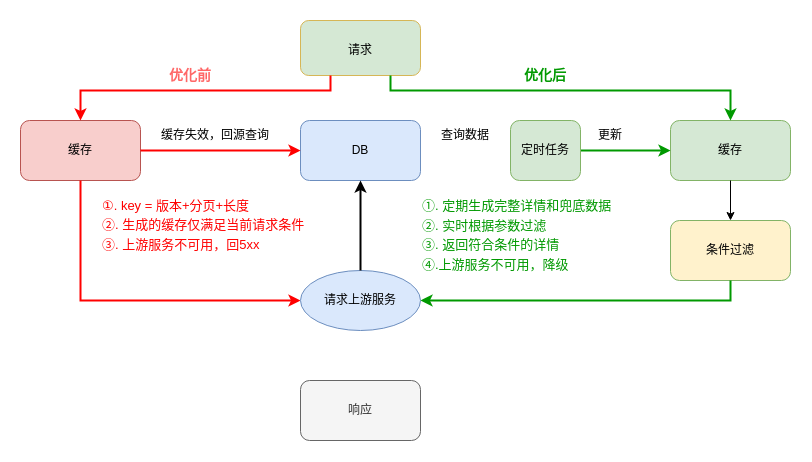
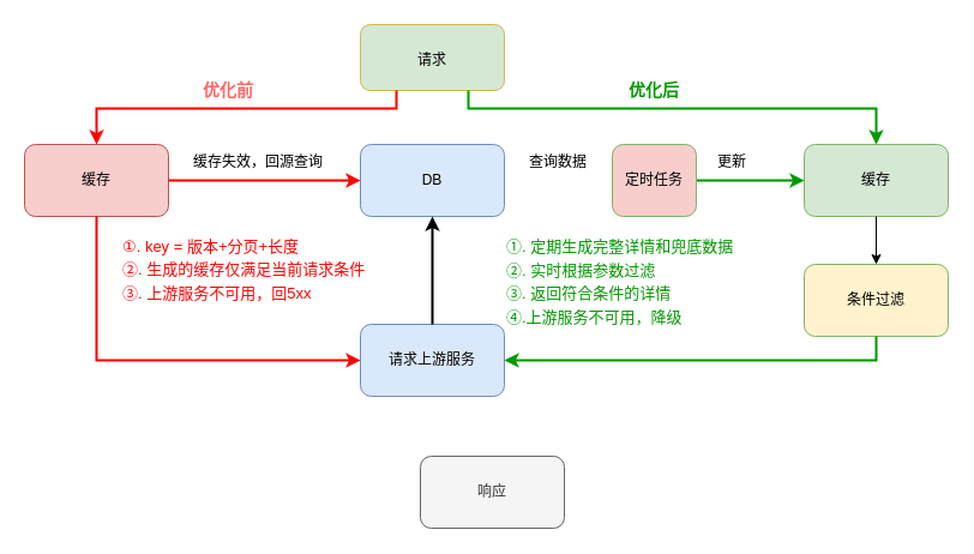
  <mxCell id="0" />
  <mxCell id="1" parent="0" />
  <mxCell id="2" value="" style="group" vertex="1" connectable="0" parent="1"><mxGeometry x="20" y="20" width="770" height="310" as="geometry" /></mxCell>
  <mxCell id="3" value="&lt;font style=&quot;font-size: 12px;&quot;&gt;请求&lt;/font&gt;" style="rounded=1;whiteSpace=wrap;html=1;fontSize=16;fillColor=#d5e8d4;strokeColor=#d6b656;" vertex="1" parent="2"><mxGeometry x="280" width="120" height="55" as="geometry" /></mxCell>
  <mxCell id="4" value="&lt;font style=&quot;font-size: 12px;&quot;&gt;缓存&lt;/font&gt;" style="rounded=1;whiteSpace=wrap;html=1;fontSize=12;fillColor=#f8cecc;strokeColor=#b85450;" vertex="1" parent="2"><mxGeometry y="100" width="120" height="60" as="geometry" /></mxCell>
  <mxCell id="5" value="&lt;font style=&quot;font-size: 12px;&quot;&gt;缓存&lt;/font&gt;" style="rounded=1;whiteSpace=wrap;html=1;fontSize=12;fillColor=#d5e8d4;strokeColor=#82b366;" vertex="1" parent="2"><mxGeometry x="650" y="100" width="120" height="60" as="geometry" /></mxCell>
  <mxCell id="6" value="" style="edgeStyle=orthogonalEdgeStyle;rounded=0;orthogonalLoop=1;jettySize=auto;html=1;strokeColor=#009900;strokeWidth=2;fontSize=12;endArrow=classic;endFill=1;" edge="1" parent="2" source="7" target="5"><mxGeometry relative="1" as="geometry" /></mxCell>
- <mxCell id="7" value="&lt;font style=&quot;font-size: 12px;&quot;&gt;定时任务&lt;/font&gt;" style="rounded=1;whiteSpace=wrap;html=1;fontSize=12;fillColor=#d5e8d4;strokeColor=#82b366;" vertex="1" parent="2"><mxGeometry x="490" y="100" width="70" height="60" as="geometry" /></mxCell>
+ <mxCell id="7" value="&lt;font style=&quot;font-size: 12px;&quot;&gt;定时任务&lt;/font&gt;" style="rounded=1;whiteSpace=wrap;html=1;fontSize=12;fillColor=#f8cecc;strokeColor=#82b366;" vertex="1" parent="2"><mxGeometry x="490" y="100" width="70" height="60" as="geometry" /></mxCell>
  <mxCell id="8" value="" style="endArrow=classic;html=1;rounded=0;fontSize=12;exitX=0.25;exitY=1;exitDx=0;exitDy=0;entryX=0.5;entryY=0;entryDx=0;entryDy=0;strokeColor=#FF0000;strokeWidth=2;endFill=1;" edge="1" parent="2" source="3" target="4"><mxGeometry width="50" height="50" relative="1" as="geometry"><mxPoint x="290" y="190" as="sourcePoint" /><mxPoint x="340" y="140" as="targetPoint" /><Array as="points"><mxPoint x="310" y="70" /><mxPoint x="60" y="70" /></Array></mxGeometry></mxCell>
  <mxCell id="9" value="" style="endArrow=classic;html=1;rounded=0;strokeColor=#009900;strokeWidth=2;fontSize=12;exitX=0.75;exitY=1;exitDx=0;exitDy=0;entryX=0.5;entryY=0;entryDx=0;entryDy=0;" edge="1" parent="2" source="3" target="5"><mxGeometry width="50" height="50" relative="1" as="geometry"><mxPoint x="290" y="190" as="sourcePoint" /><mxPoint x="340" y="140" as="targetPoint" /><Array as="points"><mxPoint x="370" y="70" /><mxPoint x="710" y="70" /></Array></mxGeometry></mxCell>
  <mxCell id="10" value="" style="endArrow=classic;html=1;rounded=0;strokeColor=#FF0000;strokeWidth=2;fontSize=12;exitX=0.5;exitY=1;exitDx=0;exitDy=0;entryX=0;entryY=0.5;entryDx=0;entryDy=0;" edge="1" parent="2" source="4" target="14"><mxGeometry width="50" height="50" relative="1" as="geometry"><mxPoint x="360" y="200" as="sourcePoint" /><mxPoint x="210" y="270" as="targetPoint" /><Array as="points"><mxPoint x="60" y="280" /></Array></mxGeometry></mxCell>
  <mxCell id="11" value="优化前" style="text;html=1;strokeColor=none;fillColor=none;align=center;verticalAlign=middle;whiteSpace=wrap;rounded=0;dashed=1;fontSize=14;fontColor=#FF6666;fontStyle=1" vertex="1" parent="2"><mxGeometry x="140" y="40" width="60" height="30" as="geometry" /></mxCell>
  <mxCell id="12" value="优化后" style="text;html=1;strokeColor=none;fillColor=none;align=center;verticalAlign=middle;whiteSpace=wrap;rounded=0;dashed=1;fontSize=14;fontColor=#009900;fontStyle=1" vertex="1" parent="2"><mxGeometry x="495" y="40" width="60" height="30" as="geometry" /></mxCell>
  <mxCell id="13" value="&lt;font style=&quot;font-size: 12px;&quot;&gt;DB&lt;/font&gt;" style="rounded=1;whiteSpace=wrap;html=1;fontSize=12;fillColor=#dae8fc;strokeColor=#6c8ebf;" vertex="1" parent="2"><mxGeometry x="280" y="100" width="120" height="60" as="geometry" /></mxCell>
- <mxCell id="14" value="请求上游服务" style="ellipse;whiteSpace=wrap;html=1;fontSize=12;fillColor=#dae8fc;strokeColor=#6c8ebf;" vertex="1" parent="2"><mxGeometry x="280" y="250" width="120" height="60" as="geometry" /></mxCell>
+ <mxCell id="14" value="请求上游服务" style="rounded=1;whiteSpace=wrap;html=1;fontSize=12;fillColor=#dae8fc;strokeColor=#6c8ebf;" vertex="1" parent="2"><mxGeometry x="280" y="250" width="120" height="60" as="geometry" /></mxCell>
  <mxCell id="15" value="&lt;font style=&quot;font-size: 12px;&quot;&gt;条件过滤&lt;/font&gt;" style="rounded=1;whiteSpace=wrap;html=1;fontSize=12;fillColor=#fff2cc;strokeColor=#82b366;" vertex="1" parent="2"><mxGeometry x="650" y="200" width="120" height="60" as="geometry" /></mxCell>
  <mxCell id="16" value="" style="edgeStyle=orthogonalEdgeStyle;rounded=0;orthogonalLoop=1;jettySize=auto;html=1;" edge="1" parent="2" source="5" target="15"><mxGeometry relative="1" as="geometry" /></mxCell>
  <mxCell id="17" value="" style="endArrow=classic;html=1;rounded=0;strokeColor=#009900;strokeWidth=2;fontSize=12;entryX=1;entryY=0.5;entryDx=0;entryDy=0;" edge="1" parent="2"><mxGeometry width="50" height="50" relative="1" as="geometry"><mxPoint x="710" y="260" as="sourcePoint" /><mxPoint x="400.0" y="280" as="targetPoint" /><Array as="points"><mxPoint x="710" y="280" /></Array></mxGeometry></mxCell>
  <mxCell id="18" value="" style="endArrow=classic;html=1;rounded=0;exitX=1;exitY=0.5;exitDx=0;exitDy=0;entryX=0;entryY=0.5;entryDx=0;entryDy=0;strokeWidth=2;strokeColor=#FF0000;" edge="1" parent="2" source="4" target="13"><mxGeometry width="50" height="50" relative="1" as="geometry"><mxPoint x="350" y="300" as="sourcePoint" /><mxPoint x="400" y="250" as="targetPoint" /></mxGeometry></mxCell>
  <mxCell id="19" value="更新" style="text;html=1;strokeColor=none;fillColor=none;align=center;verticalAlign=middle;whiteSpace=wrap;rounded=0;" vertex="1" parent="2"><mxGeometry x="560" y="100" width="60" height="30" as="geometry" /></mxCell>
  <mxCell id="20" value="查询数据" style="text;html=1;strokeColor=none;fillColor=none;align=center;verticalAlign=middle;whiteSpace=wrap;rounded=0;" vertex="1" parent="2"><mxGeometry x="415" y="100" width="60" height="30" as="geometry" /></mxCell>
  <mxCell id="21" value="缓存失效，回源查询" style="text;html=1;strokeColor=none;fillColor=none;align=center;verticalAlign=middle;whiteSpace=wrap;rounded=0;" vertex="1" parent="2"><mxGeometry x="140" y="100" width="110" height="30" as="geometry" /></mxCell>
- <mxCell id="22" value="响应" style="rounded=1;whiteSpace=wrap;html=1;fontSize=12;fillColor=#f5f5f5;fontColor=#333333;strokeColor=#666666;" vertex="1" parent="1"><mxGeometry x="300" y="380" width="120" height="60" as="geometry" /></mxCell>
+ <mxCell id="22" value="响应" style="rounded=1;whiteSpace=wrap;html=1;fontSize=12;fillColor=#f5f5f5;fontColor=#333333;strokeColor=#666666;" vertex="1" parent="1"><mxGeometry x="350" y="380" width="120" height="60" as="geometry" /></mxCell>
  <mxCell id="23" value="" style="edgeStyle=orthogonalEdgeStyle;rounded=0;orthogonalLoop=1;jettySize=auto;html=1;strokeColor=#000000;strokeWidth=2;fontColor=#000000;" edge="1" parent="1" source="14" target="13"><mxGeometry relative="1" as="geometry" /></mxCell>
  <mxCell id="24" value="&lt;p style=&quot;line-height: 50%; font-size: 13px;&quot;&gt;&lt;font color=&quot;#ff0000&quot; style=&quot;font-size: 13px;&quot;&gt;①. key = 版本+分页+长度&lt;/font&gt;&lt;/p&gt;&lt;p style=&quot;line-height: 50%; font-size: 13px;&quot;&gt;&lt;font color=&quot;#ff0000&quot; style=&quot;font-size: 13px;&quot;&gt;&lt;span style=&quot;font-size: 13px;&quot;&gt;②. 生成的缓存仅满足当前请求条件&lt;/span&gt;&lt;/font&gt;&lt;/p&gt;&lt;p style=&quot;line-height: 50%; font-size: 13px;&quot;&gt;&lt;/p&gt;&lt;p style=&quot;line-height: 50%; font-size: 13px;&quot;&gt;&lt;font color=&quot;#ff0000&quot; style=&quot;font-size: 13px;&quot;&gt;&lt;span style=&quot;font-size: 13px;&quot;&gt;③. 上游服务不可用，回5xx&lt;/span&gt;&lt;/font&gt;&lt;/p&gt;" style="text;html=1;strokeColor=none;fillColor=none;align=left;verticalAlign=middle;whiteSpace=wrap;rounded=0;fontSize=13;" vertex="1" parent="1"><mxGeometry x="100" y="180" width="210" height="90" as="geometry" /></mxCell>
  <mxCell id="25" value="&lt;p style=&quot;line-height: 50%; font-size: 13px;&quot;&gt;&lt;font style=&quot;font-size: 13px;&quot;&gt;①. 定期生成完整详情和兜底数据&lt;/font&gt;&lt;/p&gt;&lt;p style=&quot;line-height: 50%; font-size: 13px;&quot;&gt;&lt;font style=&quot;font-size: 13px;&quot;&gt;②. 实时根据参数过滤&lt;/font&gt;&lt;/p&gt;&lt;p style=&quot;line-height: 50%; font-size: 13px;&quot;&gt;&lt;font style=&quot;font-size: 13px;&quot;&gt;③. 返回符合条件的详情&lt;/font&gt;&lt;/p&gt;&lt;p style=&quot;line-height: 50%; font-size: 13px;&quot;&gt;&lt;font style=&quot;font-size: 13px;&quot;&gt;④.上游服务不可用，降级&lt;/font&gt;&lt;/p&gt;" style="text;html=1;strokeColor=none;fillColor=none;align=left;verticalAlign=middle;whiteSpace=wrap;rounded=0;fontColor=#009900;" vertex="1" parent="1"><mxGeometry x="420" y="180" width="230" height="110" as="geometry" /></mxCell>
